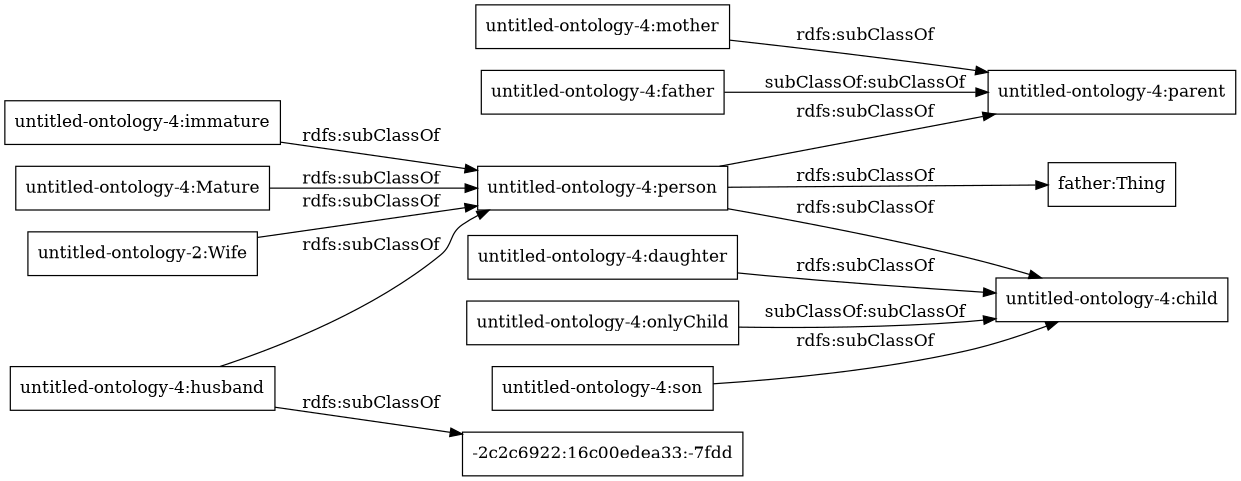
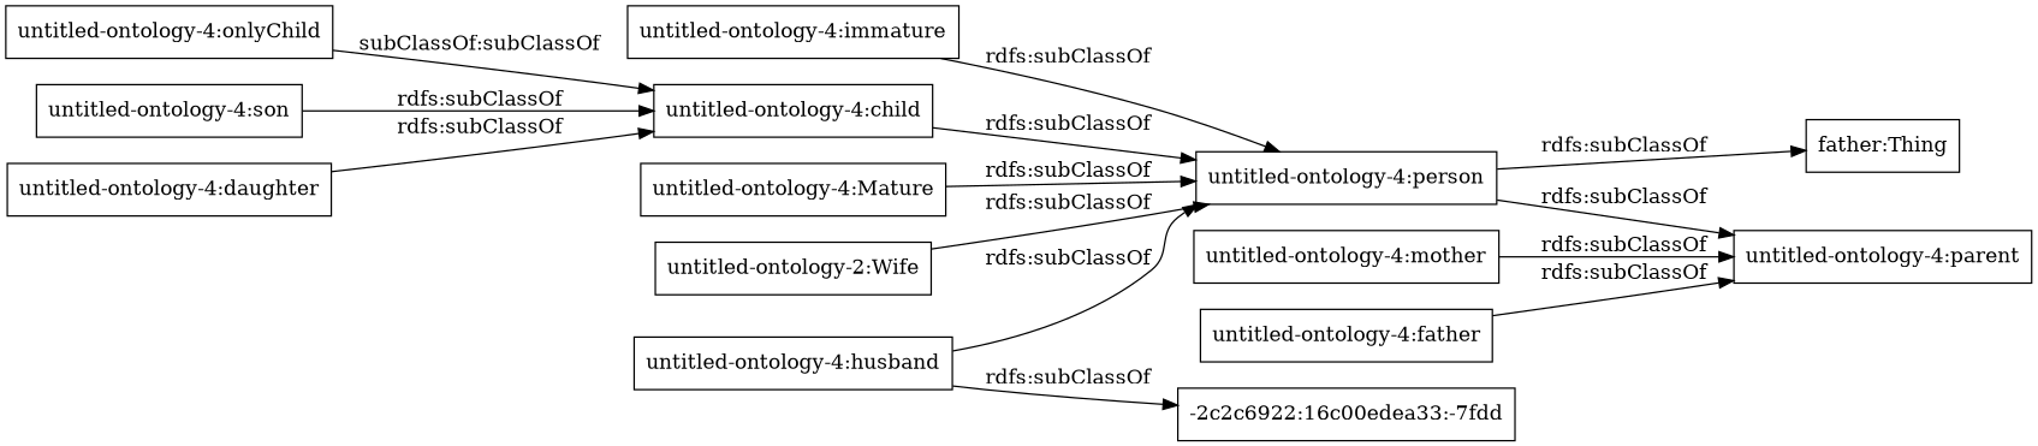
  digraph {
    rankdir=LR
    node [color=black shape=rectangle]
    "untitled-ontology-4:immature"
    "untitled-ontology-4:person"
    "untitled-ontology-4:parent"
    n4 [label="father:Thing"]
    "untitled-ontology-4:onlyChild"
    "untitled-ontology-4:child"
    "untitled-ontology-4:Mature"
    "untitled-ontology-4:mother"
    "untitled-ontology-4:son"
    n10 [label="untitled-ontology-2:Wife"]
    "untitled-ontology-4:father"
    "untitled-ontology-4:husband"
    "-2c2c6922:16c00edea33:-7fdd"
    "untitled-ontology-4:daughter"
    "untitled-ontology-4:immature" -> "untitled-ontology-4:person" [label="rdfs:subClassOf"]
    "untitled-ontology-4:person" -> "untitled-ontology-4:parent" [label="rdfs:subClassOf"]
    "untitled-ontology-4:person" -> n4 [label="rdfs:subClassOf"]
    "untitled-ontology-4:onlyChild" -> "untitled-ontology-4:child" [label="subClassOf:subClassOf"]
-   "untitled-ontology-4:person" -> "untitled-ontology-4:child" [label="rdfs:subClassOf"]
+   "untitled-ontology-4:child" -> "untitled-ontology-4:person" [label="rdfs:subClassOf"]
    "untitled-ontology-4:Mature" -> "untitled-ontology-4:person" [label="rdfs:subClassOf"]
    "untitled-ontology-4:mother" -> "untitled-ontology-4:parent" [label="rdfs:subClassOf"]
    "untitled-ontology-4:son" -> "untitled-ontology-4:child" [label="rdfs:subClassOf"]
    n10 -> "untitled-ontology-4:person" [label="rdfs:subClassOf"]
-   "untitled-ontology-4:father" -> "untitled-ontology-4:parent" [label="subClassOf:subClassOf"]
+   "untitled-ontology-4:father" -> "untitled-ontology-4:parent" [label="rdfs:subClassOf"]
    "untitled-ontology-4:husband" -> "untitled-ontology-4:person" [label="rdfs:subClassOf"]
    "untitled-ontology-4:husband" -> "-2c2c6922:16c00edea33:-7fdd" [label="rdfs:subClassOf"]
    "untitled-ontology-4:daughter" -> "untitled-ontology-4:child" [label="rdfs:subClassOf"]
  }
